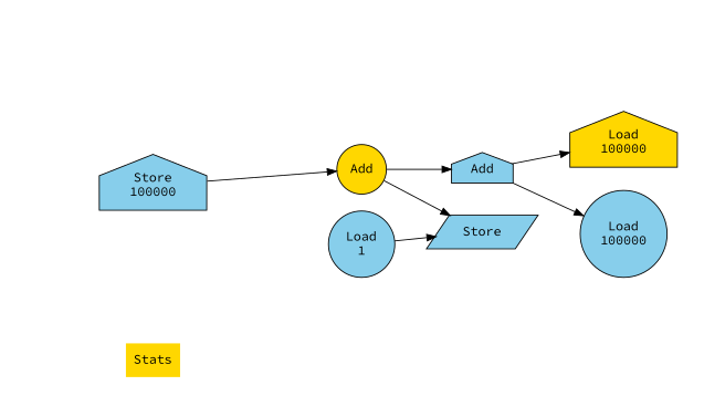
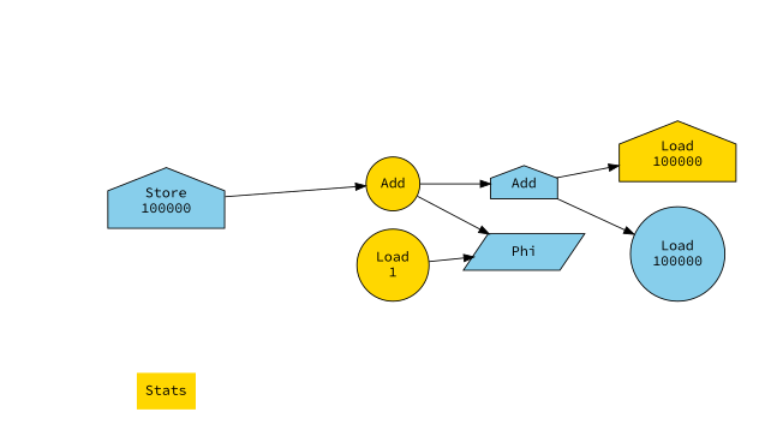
  strict digraph {
    fontname="Source Code Pro"
    rankdir=LR
    node [fillcolor=gold fontname="Source Code Pro" shape=house style=filled]
    edge [fontname="Source Code Pro"]
    Stats [shape=plaintext]
    n2 [fillcolor=skyblue label="Store\n100000"]
    n3 [label=Add shape=circle]
    n4 [fillcolor=skyblue label=Add]
-   n5 [fillcolor=skyblue label=Store shape=parallelogram]
+   n5 [fillcolor=skyblue label=Phi shape=parallelogram]
    n6 [fillcolor=skyblue label="Load\n100000" shape=circle]
    n7 [label="Load\n100000"]
-   n8 [fillcolor=skyblue label="Load\n1" shape=circle]
+   n8 [label="Load\n1" shape=circle]
    subgraph sub_1 {
      cluster=true
      label="Total loads executed: 200002\nTotal stores executed: 300001"
      Stats
    }
    subgraph sub_2 {
      cluster=true
      label="Static occurrences: 1\nDynamic executions: 100000\nCaptured memory operations: 59.9%"
      subgraph sub_3 {
        cluster=true
        label="Dynamic executions: 100000\nCaptured memory operations: 59.9%"
        n3
        n4
        n5
        n6
        n7
        n8
        subgraph sub_4 {
          cluster=true
          label="Dynamic executions: 100000\nCaptured memory operations: 59.9%"
          rank=min
          n2
        }
      }
    }
    n2 -> n3
    n3 -> n4
    n3 -> n5
    n4 -> n6
    n4 -> n7
    n8 -> n5
  }
